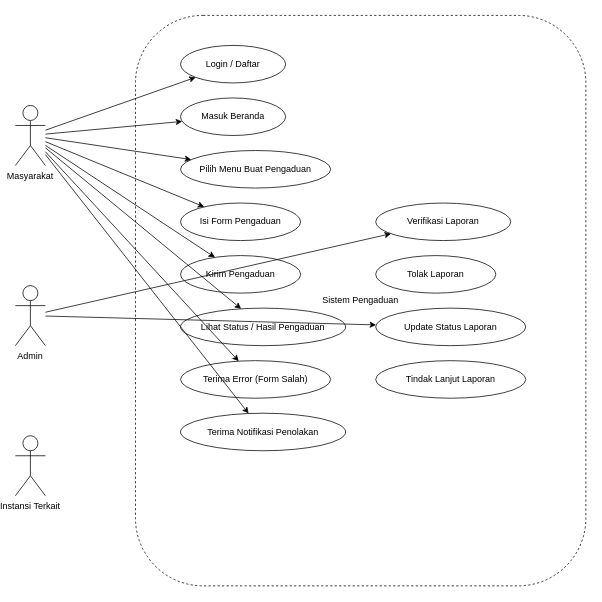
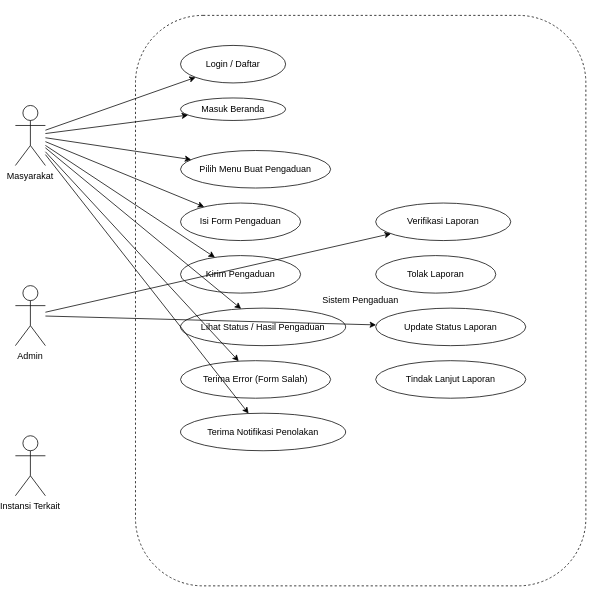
  <mxCell id="0" />
  <mxCell id="1" parent="0" />
  <mxCell id="2" value="Masyarakat" style="shape=umlActor;verticalLabelPosition=bottom;verticalAlign=top;" vertex="1" parent="1"><mxGeometry x="20" y="140" width="40" height="80" as="geometry" /></mxCell>
  <mxCell id="3" value="Admin" style="shape=umlActor;verticalLabelPosition=bottom;verticalAlign=top;" vertex="1" parent="1"><mxGeometry x="20" y="380" width="40" height="80" as="geometry" /></mxCell>
  <mxCell id="4" value="Instansi Terkait" style="shape=umlActor;verticalLabelPosition=bottom;verticalAlign=top;" vertex="1" parent="1"><mxGeometry x="20" y="580" width="40" height="80" as="geometry" /></mxCell>
  <mxCell id="5" value="Sistem Pengaduan" style="shape=rectangle;rounded=1;whiteSpace=wrap;html=1;dashed=1;" vertex="1" parent="1"><mxGeometry x="180" y="20" width="600" height="760" as="geometry" /></mxCell>
  <mxCell id="6" value="Login / Daftar" style="ellipse;whiteSpace=wrap;html=1;" vertex="1" parent="5"><mxGeometry x="60" y="40" width="140" height="50" as="geometry" /></mxCell>
- <mxCell id="7" value="Masuk Beranda" style="ellipse;whiteSpace=wrap;html=1;" vertex="1" parent="5"><mxGeometry x="60" y="110" width="140" height="50" as="geometry" /></mxCell>
+ <mxCell id="7" value="Masuk Beranda" style="ellipse;whiteSpace=wrap;html=1;" vertex="1" parent="5"><mxGeometry x="60" y="110" width="140" height="30" as="geometry" /></mxCell>
  <mxCell id="8" value="Pilih Menu Buat Pengaduan" style="ellipse;whiteSpace=wrap;html=1;" vertex="1" parent="5"><mxGeometry x="60" y="180" width="200" height="50" as="geometry" /></mxCell>
  <mxCell id="9" value="Isi Form Pengaduan" style="ellipse;whiteSpace=wrap;html=1;" vertex="1" parent="5"><mxGeometry x="60" y="250" width="160" height="50" as="geometry" /></mxCell>
  <mxCell id="10" value="Kirim Pengaduan" style="ellipse;whiteSpace=wrap;html=1;" vertex="1" parent="5"><mxGeometry x="60" y="320" width="160" height="50" as="geometry" /></mxCell>
  <mxCell id="11" value="Lihat Status / Hasil Pengaduan" style="ellipse;whiteSpace=wrap;html=1;" vertex="1" parent="5"><mxGeometry x="60" y="390" width="220" height="50" as="geometry" /></mxCell>
  <mxCell id="12" value="Terima Error (Form Salah)" style="ellipse;whiteSpace=wrap;html=1;" vertex="1" parent="5"><mxGeometry x="60" y="460" width="200" height="50" as="geometry" /></mxCell>
  <mxCell id="13" value="Terima Notifikasi Penolakan" style="ellipse;whiteSpace=wrap;html=1;" vertex="1" parent="5"><mxGeometry x="60" y="530" width="220" height="50" as="geometry" /></mxCell>
  <mxCell id="14" value="Verifikasi Laporan" style="ellipse;whiteSpace=wrap;html=1;" vertex="1" parent="5"><mxGeometry x="320" y="250" width="180" height="50" as="geometry" /></mxCell>
  <mxCell id="15" value="Tolak Laporan" style="ellipse;whiteSpace=wrap;html=1;" vertex="1" parent="5"><mxGeometry x="320" y="320" width="160" height="50" as="geometry" /></mxCell>
  <mxCell id="16" value="Update Status Laporan" style="ellipse;whiteSpace=wrap;html=1;" vertex="1" parent="5"><mxGeometry x="320" y="390" width="200" height="50" as="geometry" /></mxCell>
  <mxCell id="17" value="Tindak Lanjut Laporan" style="ellipse;whiteSpace=wrap;html=1;" vertex="1" parent="5"><mxGeometry x="320" y="460" width="200" height="50" as="geometry" /></mxCell>
  <mxCell id="18" edge="1" parent="1" source="2" target="6"><mxGeometry relative="1" as="geometry" /></mxCell>
  <mxCell id="19" edge="1" parent="1" source="2" target="7"><mxGeometry relative="1" as="geometry" /></mxCell>
  <mxCell id="20" edge="1" parent="1" source="2" target="8"><mxGeometry relative="1" as="geometry" /></mxCell>
  <mxCell id="21" edge="1" parent="1" source="2" target="9"><mxGeometry relative="1" as="geometry" /></mxCell>
  <mxCell id="22" edge="1" parent="1" source="2" target="10"><mxGeometry relative="1" as="geometry" /></mxCell>
  <mxCell id="23" edge="1" parent="1" source="2" target="11"><mxGeometry relative="1" as="geometry" /></mxCell>
  <mxCell id="24" edge="1" parent="1" source="2" target="12"><mxGeometry relative="1" as="geometry" /></mxCell>
  <mxCell id="25" edge="1" parent="1" source="2" target="13"><mxGeometry relative="1" as="geometry" /></mxCell>
  <mxCell id="26" edge="1" parent="1" source="3" target="14"><mxGeometry relative="1" as="geometry" /></mxCell>
  <mxCell id="27" edge="1" parent="1" source="3" target="9" style=";"><mxGeometry relative="1" as="geometry" /></mxCell>
  <mxCell id="28" edge="1" parent="1" source="3" target="16"><mxGeometry relative="1" as="geometry" /></mxCell>
  <mxCell id="29" edge="1" parent="1" source="4" target="12" style=";"><mxGeometry relative="1" as="geometry" /></mxCell>
